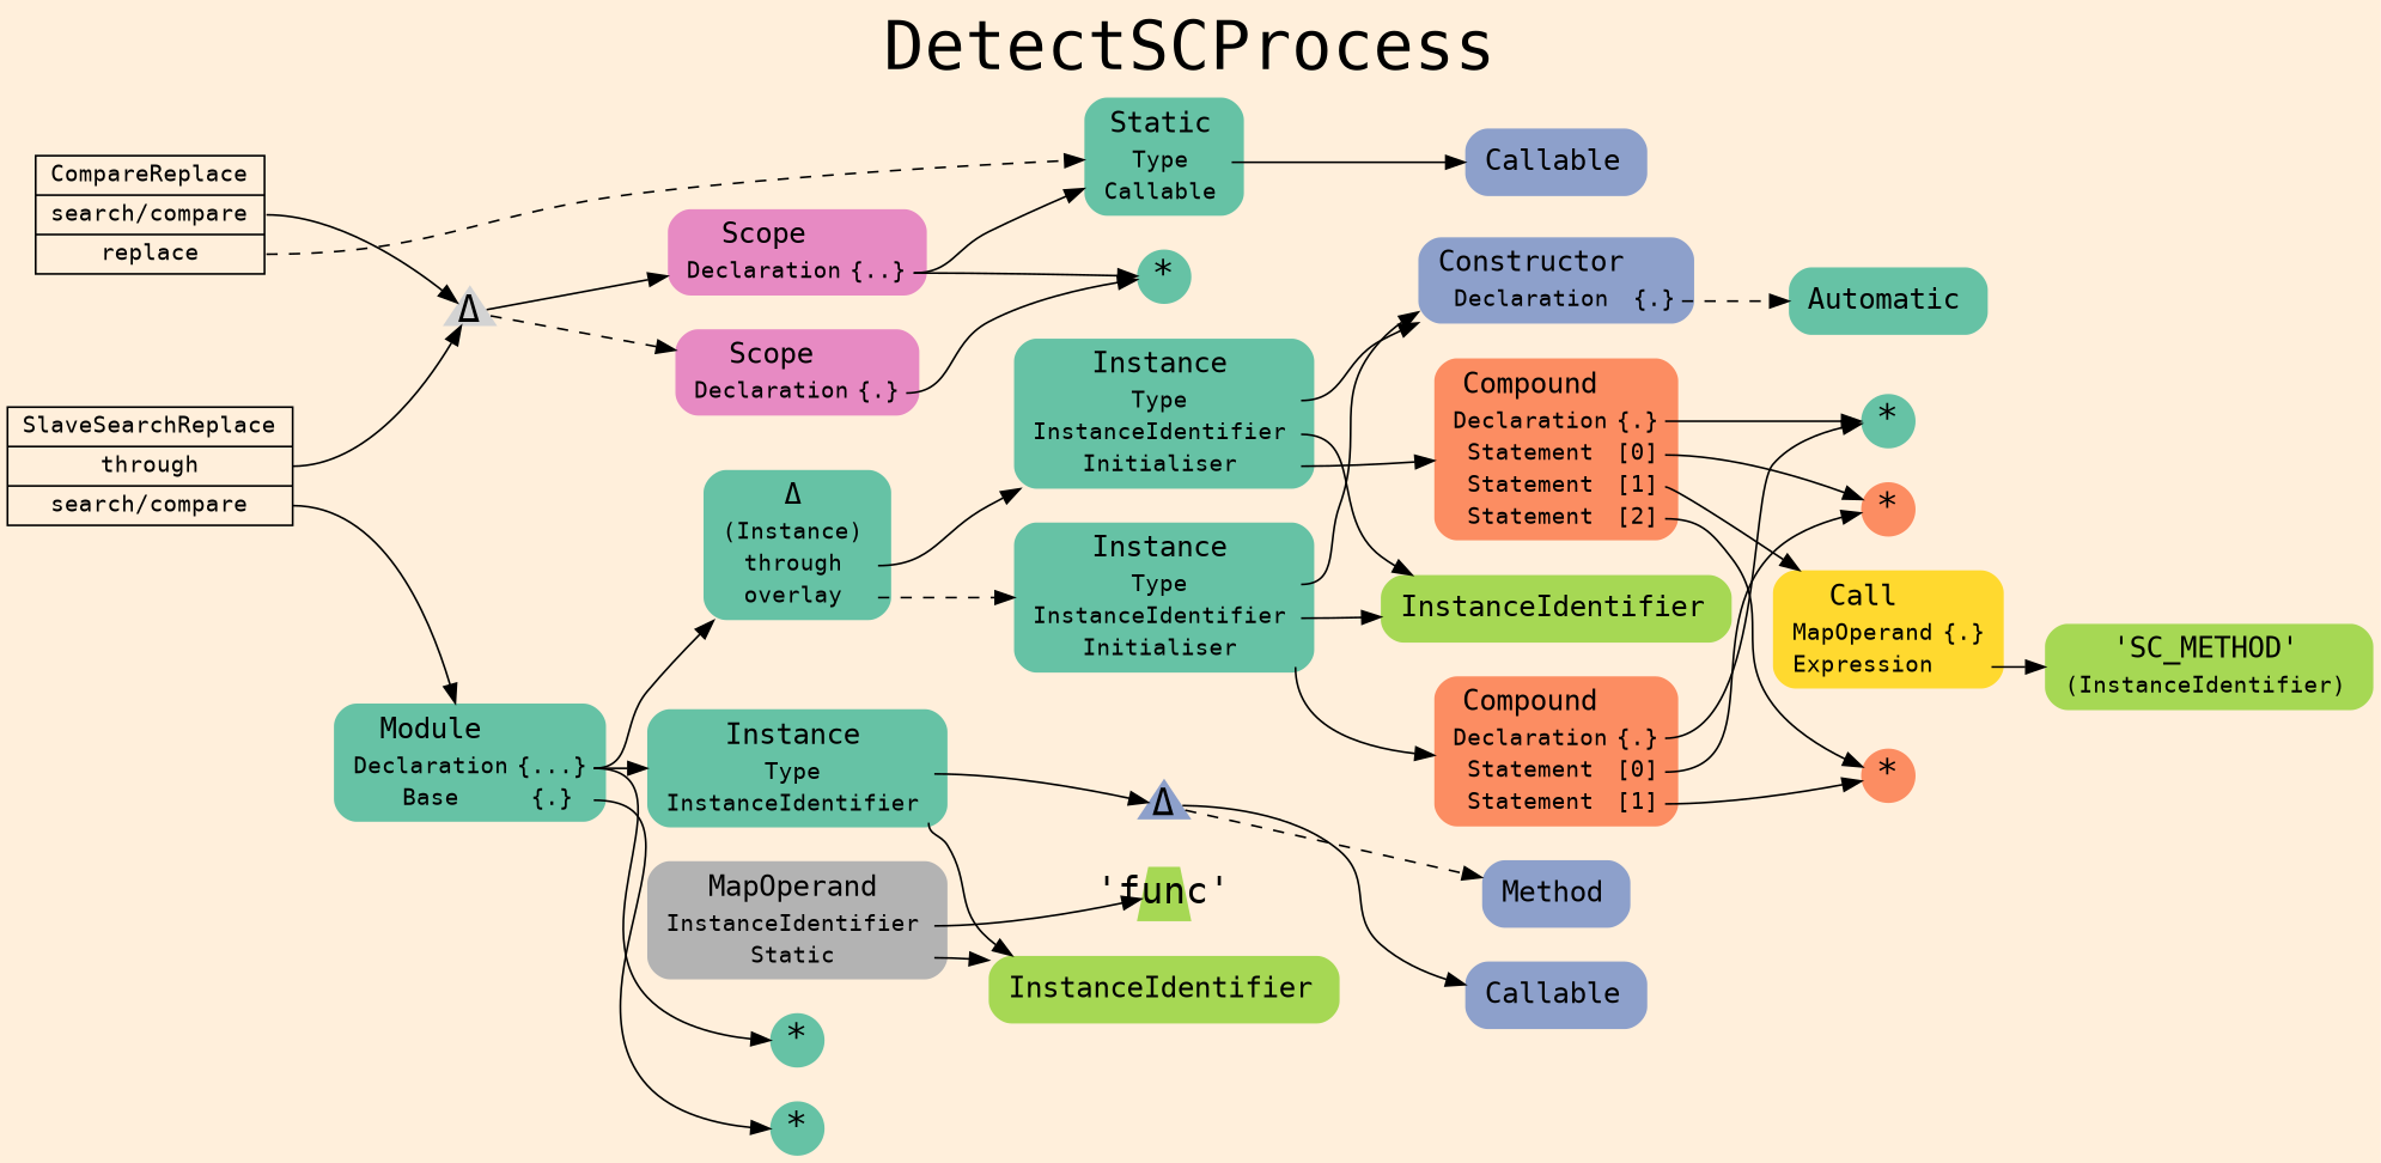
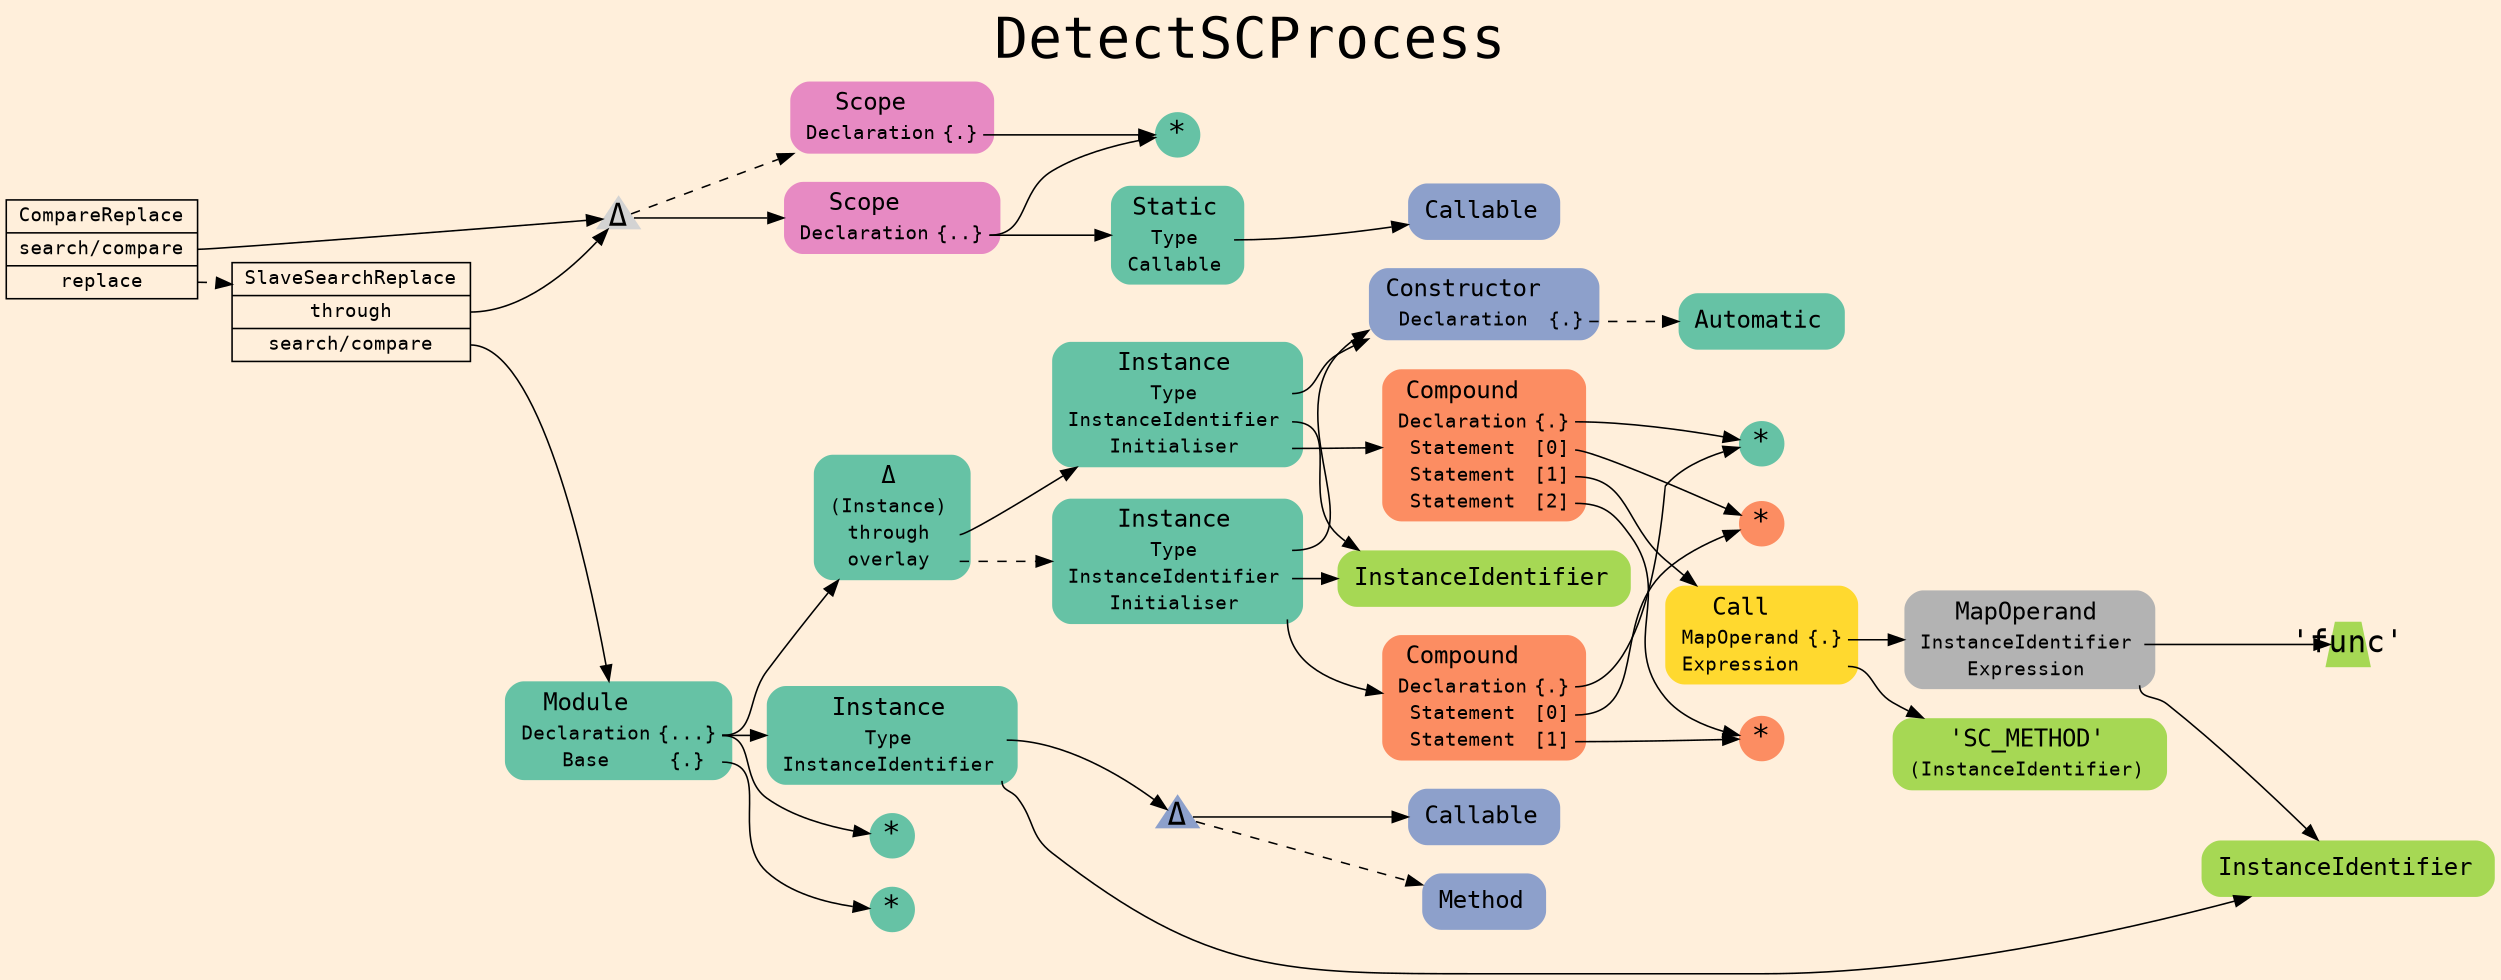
  digraph {
    bgcolor=antiquewhite1
    color=black
    fontcolor=black
    fontname="DejaVu Sans Mono"
    fontsize=36
    label=DetectSCProcess
    labelloc=t
    rankdir=LR
    ranksep=0.3
    node [fillcolor="/set28/1" fontname="DejaVu Sans Mono" fontsize=12 shape=plaintext style="rounded,filled"]
    edge [color=black fontcolor=black fontname="DejaVu Sans Mono" tailport=port0]
    n1 [color=black fillcolor=antiquewhite1 fontcolor=black label="<fixed> CompareReplace | <port0> search/compare | <port1> replace" shape=record style=filled]
    n2 [fixedsize=true fontsize=20 height=0.4 label=<Δ> penwidth=0.0 shape=triangle style=filled width=0.4 fillcolor=""]
    n3 [color=black fillcolor=antiquewhite1 fontcolor=black label="<fixed> SlaveSearchReplace | <port0> through | <port1> search/compare" shape=record style=filled]
    n4 [fillcolor="/set28/4" label=<<TABLE BORDER="0" CELLBORDER="0" CELLSPACING="0">      <TR><TD><FONT POINT-SIZE="15.0">Scope</FONT></TD><TD></TD></TR>      <TR><TD>Declaration</TD><TD PORT="port0">{..}</TD></TR>     </TABLE>>]
    n5 [fillcolor="/set28/4" label=<<TABLE BORDER="0" CELLBORDER="0" CELLSPACING="0">      <TR><TD><FONT POINT-SIZE="15.0">Scope</FONT></TD><TD></TD></TR>      <TR><TD>Declaration</TD><TD PORT="port0">{.}</TD></TR>     </TABLE>>]
    n6 [label=<<TABLE BORDER="0" CELLBORDER="0" CELLSPACING="0">      <TR><TD><FONT POINT-SIZE="15.0">Module</FONT></TD><TD></TD></TR>      <TR><TD>Declaration</TD><TD PORT="port0">{...}</TD></TR>      <TR><TD>Base</TD><TD PORT="port1">{.}</TD></TR>     </TABLE>>]
    n7 [fixedsize=true fontsize=20 height=0.4 label=<*> penwidth=0.0 shape=circle style=filled width=0.4]
    n8 [label=<<TABLE BORDER="0" CELLBORDER="0" CELLSPACING="0">      <TR><TD><FONT POINT-SIZE="15.0">Static</FONT></TD><TD></TD></TR>      <TR><TD>Type</TD><TD PORT="port0"></TD></TR>      <TR><TD>Callable</TD><TD PORT="port1"></TD></TR>     </TABLE>>]
    n9 [fillcolor="/set28/3" label=<<TABLE BORDER="0" CELLBORDER="0" CELLSPACING="0">      <TR><TD><FONT POINT-SIZE="15.0">Callable</FONT></TD><TD></TD></TR>     </TABLE>>]
    n10 [fillcolor="/set28/5" label=<<TABLE BORDER="0" CELLBORDER="0" CELLSPACING="0">      <TR><TD><FONT POINT-SIZE="15.0">'SC_METHOD'</FONT></TD><TD></TD></TR>      <TR><TD>(InstanceIdentifier)</TD><TD PORT="port0"></TD></TR>     </TABLE>>]
    n11 [label=<<TABLE BORDER="0" CELLBORDER="0" CELLSPACING="0">      <TR><TD><FONT POINT-SIZE="15.0">Δ</FONT></TD><TD></TD></TR>      <TR><TD>(Instance)</TD><TD PORT="port0"></TD></TR>      <TR><TD>through</TD><TD PORT="port1"></TD></TR>      <TR><TD>overlay</TD><TD PORT="port2"></TD></TR>     </TABLE>>]
    n12 [label=<<TABLE BORDER="0" CELLBORDER="0" CELLSPACING="0">      <TR><TD><FONT POINT-SIZE="15.0">Instance</FONT></TD><TD></TD></TR>      <TR><TD>Type</TD><TD PORT="port0"></TD></TR>      <TR><TD>InstanceIdentifier</TD><TD PORT="port1"></TD></TR>     </TABLE>>]
    n13 [fixedsize=true fontsize=20 height=0.4 label=<*> penwidth=0.0 shape=circle style=filled width=0.4]
    n14 [fixedsize=true fontsize=20 height=0.4 label=<*> penwidth=0.0 shape=circle style=filled width=0.4]
    n15 [label=<<TABLE BORDER="0" CELLBORDER="0" CELLSPACING="0">      <TR><TD><FONT POINT-SIZE="15.0">Instance</FONT></TD><TD></TD></TR>      <TR><TD>Type</TD><TD PORT="port0"></TD></TR>      <TR><TD>InstanceIdentifier</TD><TD PORT="port1"></TD></TR>      <TR><TD>Initialiser</TD><TD PORT="port2"></TD></TR>     </TABLE>>]
    n16 [label=<<TABLE BORDER="0" CELLBORDER="0" CELLSPACING="0">      <TR><TD><FONT POINT-SIZE="15.0">Instance</FONT></TD><TD></TD></TR>      <TR><TD>Type</TD><TD PORT="port0"></TD></TR>      <TR><TD>InstanceIdentifier</TD><TD PORT="port1"></TD></TR>      <TR><TD>Initialiser</TD><TD PORT="port2"></TD></TR>     </TABLE>>]
    n17 [fillcolor="/set28/5" label=<<TABLE BORDER="0" CELLBORDER="0" CELLSPACING="0">      <TR><TD><FONT POINT-SIZE="15.0">InstanceIdentifier</FONT></TD><TD></TD></TR>     </TABLE>>]
    n18 [fillcolor="/set28/3" fixedsize=true fontsize=20 height=0.4 label=<Δ> penwidth=0.0 shape=triangle style=filled width=0.4]
    n19 [fillcolor="/set28/3" label=<<TABLE BORDER="0" CELLBORDER="0" CELLSPACING="0">      <TR><TD><FONT POINT-SIZE="15.0">Constructor</FONT></TD><TD></TD></TR>      <TR><TD>Declaration</TD><TD PORT="port0">{.}</TD></TR>     </TABLE>>]
    n20 [fillcolor="/set28/5" label=<<TABLE BORDER="0" CELLBORDER="0" CELLSPACING="0">      <TR><TD><FONT POINT-SIZE="15.0">InstanceIdentifier</FONT></TD><TD></TD></TR>     </TABLE>>]
    n21 [fillcolor="/set28/2" label=<<TABLE BORDER="0" CELLBORDER="0" CELLSPACING="0">      <TR><TD><FONT POINT-SIZE="15.0">Compound</FONT></TD><TD></TD></TR>      <TR><TD>Declaration</TD><TD PORT="port0">{.}</TD></TR>      <TR><TD>Statement</TD><TD PORT="port1">[0]</TD></TR>      <TR><TD>Statement</TD><TD PORT="port2">[1]</TD></TR>      <TR><TD>Statement</TD><TD PORT="port3">[2]</TD></TR>     </TABLE>>]
    n22 [fillcolor="/set28/2" label=<<TABLE BORDER="0" CELLBORDER="0" CELLSPACING="0">      <TR><TD><FONT POINT-SIZE="15.0">Compound</FONT></TD><TD></TD></TR>      <TR><TD>Declaration</TD><TD PORT="port0">{.}</TD></TR>      <TR><TD>Statement</TD><TD PORT="port1">[0]</TD></TR>      <TR><TD>Statement</TD><TD PORT="port2">[1]</TD></TR>     </TABLE>>]
    n23 [label=<<TABLE BORDER="0" CELLBORDER="0" CELLSPACING="0">      <TR><TD><FONT POINT-SIZE="15.0">Automatic</FONT></TD><TD></TD></TR>     </TABLE>>]
    n24 [fixedsize=true fontsize=20 height=0.4 label=<*> penwidth=0.0 shape=circle style=filled width=0.4]
    n25 [fillcolor="/set28/2" fixedsize=true fontsize=20 height=0.4 label=<*> penwidth=0.0 shape=circle style=filled width=0.4]
    n26 [fillcolor="/set28/6" label=<<TABLE BORDER="0" CELLBORDER="0" CELLSPACING="0">      <TR><TD><FONT POINT-SIZE="15.0">Call</FONT></TD><TD></TD></TR>      <TR><TD>MapOperand</TD><TD PORT="port0">{.}</TD></TR>      <TR><TD>Expression</TD><TD PORT="port1"></TD></TR>     </TABLE>>]
    n27 [fillcolor="/set28/2" fixedsize=true fontsize=20 height=0.4 label=<*> penwidth=0.0 shape=circle style=filled width=0.4]
-   n28 [fillcolor="/set28/8" label=<<TABLE BORDER="0" CELLBORDER="0" CELLSPACING="0">      <TR><TD><FONT POINT-SIZE="15.0">MapOperand</FONT></TD><TD></TD></TR>      <TR><TD>InstanceIdentifier</TD><TD PORT="port0"></TD></TR>      <TR><TD>Static</TD><TD PORT="port1"></TD></TR>     </TABLE>>]
+   n28 [fillcolor="/set28/8" label=<<TABLE BORDER="0" CELLBORDER="0" CELLSPACING="0">      <TR><TD><FONT POINT-SIZE="15.0">MapOperand</FONT></TD><TD></TD></TR>      <TR><TD>InstanceIdentifier</TD><TD PORT="port0"></TD></TR>      <TR><TD>Expression</TD><TD PORT="port1"></TD></TR>     </TABLE>>]
    n29 [fillcolor="/set28/5" fixedsize=true fontsize=20 height=0.4 label=<'func'> penwidth=0.0 shape=trapezium style=filled width=0.4]
    n30 [fillcolor="/set28/3" label=<<TABLE BORDER="0" CELLBORDER="0" CELLSPACING="0">      <TR><TD><FONT POINT-SIZE="15.0">Callable</FONT></TD><TD></TD></TR>     </TABLE>>]
    n31 [fillcolor="/set28/3" label=<<TABLE BORDER="0" CELLBORDER="0" CELLSPACING="0">      <TR><TD><FONT POINT-SIZE="15.0">Method</FONT></TD><TD></TD></TR>     </TABLE>>]
    n1 -> n2
-   n1 -> n8 [style=dashed tailport=port1]
+   n1 -> n3 [style=dashed tailport=port1]
    n2 -> n4
    n2 -> n5 [style=dashed]
    n3 -> n2
    n3 -> n6 [tailport=port1]
    n4 -> n7
    n4 -> n8
    n5 -> n7
    n6 -> n11
    n6 -> n12
    n6 -> n13
    n6 -> n14 [tailport=port1]
    n8 -> n9
    n11 -> n15 [tailport=port1]
    n11 -> n16 [style=dashed tailport=port2]
    n12 -> n17 [tailport=port1]
    n12 -> n18
    n15 -> n19
    n15 -> n20 [tailport=port1]
    n15 -> n21 [tailport=port2]
    n16 -> n19
    n16 -> n20 [tailport=port1]
    n16 -> n22 [tailport=port2]
    n18 -> n30
    n18 -> n31 [style=dashed]
    n19 -> n23 [style=dashed]
    n21 -> n24
    n21 -> n25 [tailport=port1]
    n21 -> n26 [tailport=port2]
    n21 -> n27 [tailport=port3]
    n22 -> n24
    n22 -> n25 [tailport=port1]
    n22 -> n27 [tailport=port2]
    n26 -> n10 [tailport=port1]
+   n26 -> n28
    n28 -> n17 [tailport=port1]
    n28 -> n29
  }
